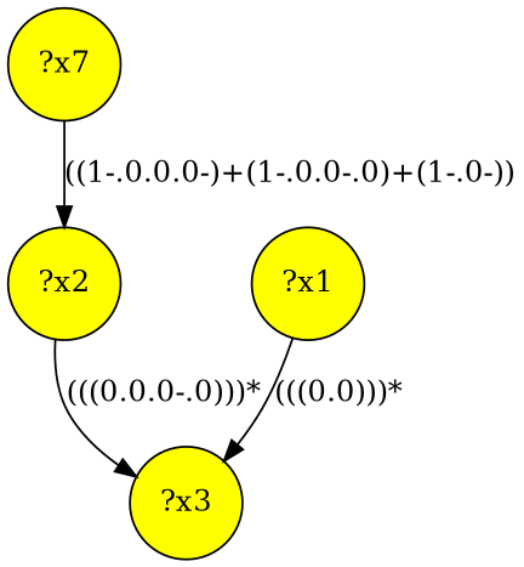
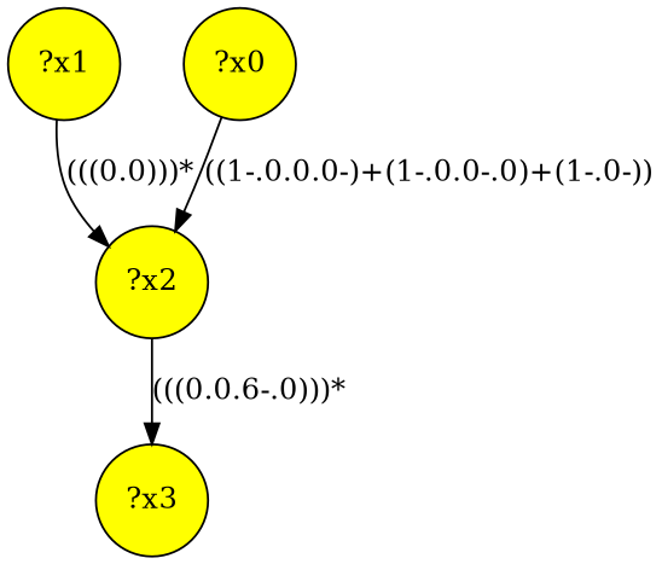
  digraph {
    node [fillcolor=yellow shape=circle style="filled,"]
    n1 [label="?x3"]
    n2 [label="?x2"]
    n3 [label="?x1"]
-   n4 [label="?x7"]
-   n2 -> n1 [label="(((0.0.0-.0)))*"]
-   n3 -> n1 [label="(((0.0)))*"]
+   n4 [label="?x0"]
+   n2 -> n1 [label="(((0.0.6-.0)))*"]
+   n3 -> n2 [label="(((0.0)))*"]
    n4 -> n2 [label="((1-.0.0.0-)+(1-.0.0-.0)+(1-.0-))"]
  }
